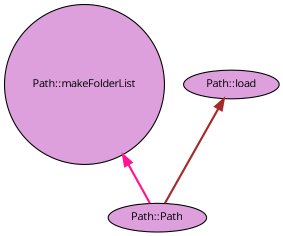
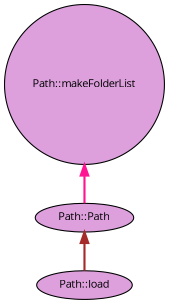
  digraph {
    fontname="Open Sans"
    rankdir=TB
    node [color=black fillcolor=plum fontname="Open Sans" fontsize=10 shape=ellipse style=filled]
    edge [dir=back fontname="Open Sans" fontsize=10 labelfontname=Helvetica labelfontsize=10 style=bold]
    n1 [fontcolor=black height=0.2 label="Path::makeFolderList" shape=circle width=0.4]
    n2 [height=0.2 label="Path::Path" width=0.4]
    n3 [height=0.2 label="Path::load" width=0.4]
    n1 -> n2 [color=deeppink]
-   n3 -> n2 [color=brown]
+   n2 -> n3 [color=brown]
  }
